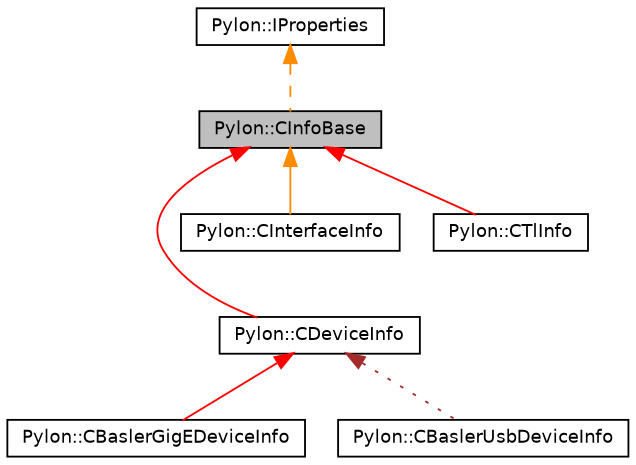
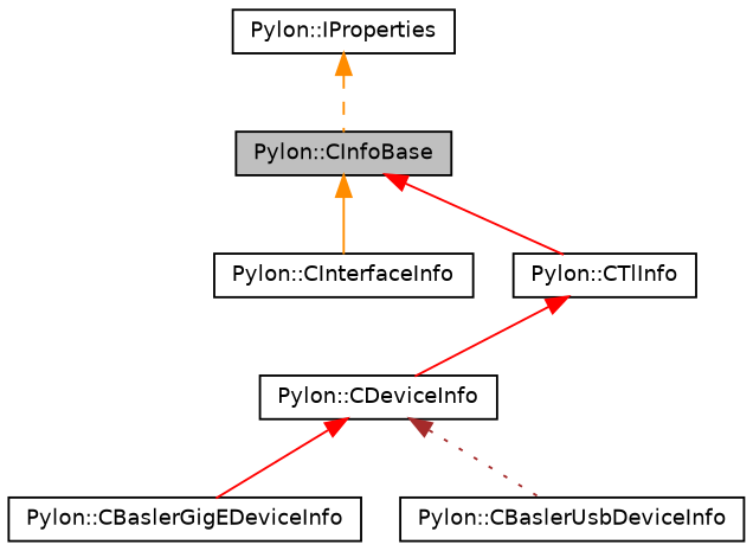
  digraph {
    node [color=black fillcolor=white fontname=Helvetica fontsize=10 shape=record style=filled]
    edge [color=red dir=back fontname=Helvetica fontsize=10 labelfontname=Helvetica labelfontsize=10 style=solid]
    n1 [fillcolor=grey75 fontcolor=black height=0.2 label="Pylon::CInfoBase" width=0.4]
    n2 [height=0.2 label="Pylon::CDeviceInfo" width=0.4]
    n3 [height=0.2 label="Pylon::CInterfaceInfo" width=0.4]
    n4 [height=0.2 label="Pylon::CTlInfo" width=0.4]
    n5 [height=0.2 label="Pylon::CBaslerGigEDeviceInfo" width=0.4]
    n6 [height=0.2 label="Pylon::CBaslerUsbDeviceInfo" width=0.4]
    n7 [height=0.2 label="Pylon::IProperties" width=0.4]
-   n1 -> n2
+   n4 -> n2
    n1 -> n3 [color=darkorange]
    n1 -> n4
    n2 -> n5
    n2 -> n6 [color=brown style=dotted]
    n7 -> n1 [color=darkorange style=dashed]
  }
